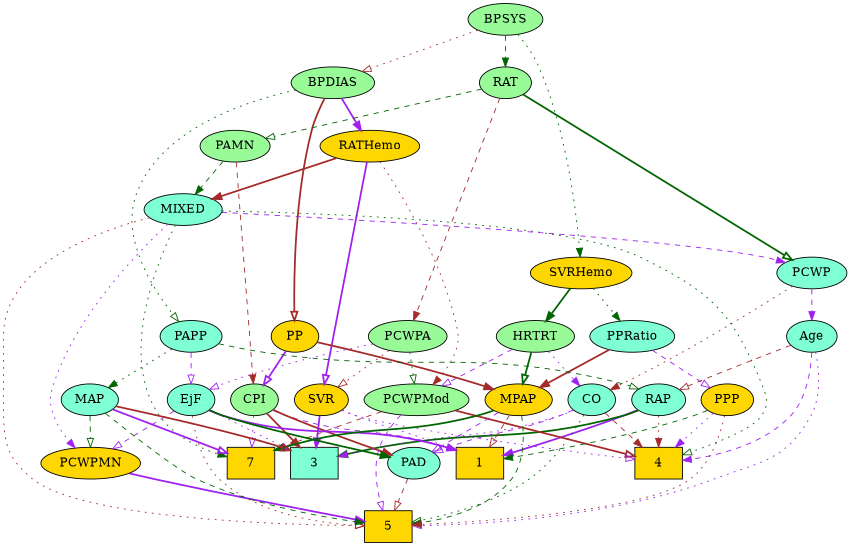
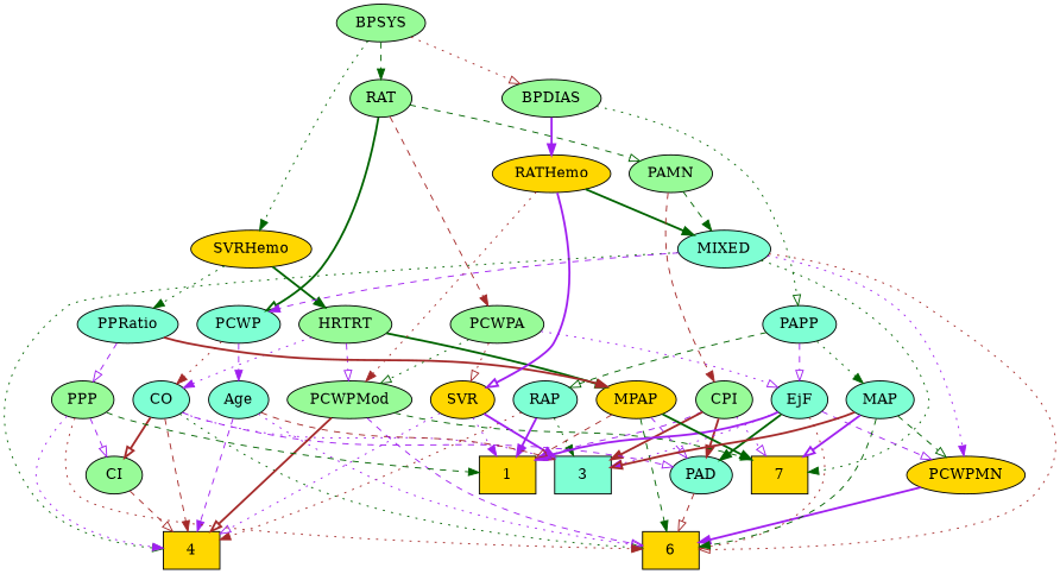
  strict digraph {
    node [fillcolor=aquamarine style=filled]
    edge [arrowhead=normal color=purple style=dashed]
    1 [fillcolor=gold height=0.5 shape=box width=0.75]
    n2 [fillcolor=gold height=0.5 label=7 shape=box width=0.75]
    3 [height=0.5 shape=box width=0.75]
    4 [fillcolor=gold height=0.5 shape=box width=0.75]
-   5 [fillcolor=gold height=0.5 shape=box width=0.75]
+   5 [fillcolor=gold height=0.5 shape=box width=0.75 label=6]
    RAP [height=0.5 width=0.77632]
    BPSYS [fillcolor=palegreen height=0.5 width=1.0471]
    SVRHemo [fillcolor=gold height=0.5 width=1.3902]
    BPDIAS [fillcolor=palegreen height=0.5 width=1.1735]
    RAT [fillcolor=palegreen height=0.5 width=0.75827]
    HRTRT [fillcolor=palegreen height=0.5 width=1.1013]
    PPRatio [height=0.5 width=1.1013]
    RATHemo [fillcolor=gold height=0.5 width=1.3721]
-   PP [fillcolor=gold height=0.5 width=0.75]
    PAPP [height=0.5 width=0.88464]
    PAMN [fillcolor=palegreen height=0.5 width=1.011]
    PCWP [height=0.5 width=0.97491]
    PCWPA [fillcolor=palegreen height=0.5 width=1.1555]
    PAD [height=0.5 width=0.79437]
    MIXED [height=0.5 width=1.1193]
    CPI [fillcolor=palegreen height=0.5 width=0.75]
    PCWPMN [fillcolor=gold height=0.5 width=1.3902]
    CO [height=0.5 width=0.75]
    Age [height=0.5 width=0.75]
+   CI [fillcolor=palegreen height=0.5 width=0.75]
    PCWPMod [fillcolor=palegreen height=0.5 width=1.4443]
    SVR [fillcolor=gold height=0.5 width=0.77632]
    EjF [height=0.5 width=0.75]
    MPAP [fillcolor=gold height=0.5 width=0.97491]
-   PPP [fillcolor=gold height=0.5 width=0.75]
+   PPP [fillcolor=palegreen height=0.5 width=0.75]
    MAP [height=0.5 width=0.84854]
    RAP -> 1 [style=bold]
-   RAP -> 3 [color=darkgreen style=bold]
+   RAP -> 3 [color=darkgreen style=dotted]
    RAP -> 4 [color=brown style=dotted]
    BPSYS -> SVRHemo [color=darkgreen style=dotted]
    BPSYS -> BPDIAS [arrowhead=onormal color=brown style=dotted]
    BPSYS -> RAT [color=darkgreen]
    SVRHemo -> HRTRT [color=darkgreen style=bold]
    SVRHemo -> PPRatio [color=darkgreen style=dotted]
    BPDIAS -> RATHemo [style=bold]
-   BPDIAS -> PP [arrowhead=onormal color=brown style=bold]
    BPDIAS -> PAPP [arrowhead=onormal color=darkgreen style=dotted]
    RAT -> PAMN [arrowhead=onormal color=darkgreen]
    RAT -> PCWP [arrowhead=onormal color=darkgreen style=bold]
    RAT -> PCWPA [color=brown]
    HRTRT -> CO [style=dotted]
    HRTRT -> PCWPMod [arrowhead=onormal]
    HRTRT -> MPAP [arrowhead=onormal color=darkgreen style=bold]
    PPRatio -> MPAP [color=brown style=bold]
    PPRatio -> PPP [arrowhead=onormal]
-   RATHemo -> MIXED [color=brown style=bold]
+   RATHemo -> MIXED [color=darkgreen style=bold]
    RATHemo -> PCWPMod [color=brown style=dotted]
    RATHemo -> SVR [arrowhead=onormal style=bold]
-   PP -> CPI [arrowhead=onormal style=bold]
-   PP -> MPAP [color=brown style=bold]
    PAPP -> RAP [arrowhead=onormal color=darkgreen]
    PAPP -> EjF [arrowhead=onormal]
    PAPP -> MAP [color=darkgreen style=dotted]
    PAMN -> MIXED [color=darkgreen]
    PAMN -> CPI [color=brown]
    PCWP -> CO [color=brown style=dotted]
    PCWP -> Age
    PCWPA -> PCWPMod [arrowhead=onormal color=darkgreen style=dotted]
    PCWPA -> SVR [arrowhead=onormal color=brown style=dotted]
    PCWPA -> EjF [arrowhead=onormal style=dotted]
    PAD -> 5 [arrowhead=onormal color=brown]
    MIXED -> n2 [color=darkgreen style=dotted]
    MIXED -> 4 [arrowhead=onormal color=darkgreen style=dotted]
    MIXED -> 5 [arrowhead=onormal color=brown style=dotted]
    MIXED -> PCWP
    MIXED -> PCWPMN [style=dotted]
    CPI -> 1
    CPI -> n2 [arrowhead=onormal style=dotted]
    CPI -> 3 [color=brown style=bold]
    CPI -> PAD [color=brown style=bold]
    PCWPMN -> 5 [style=bold]
    CO -> 3 [style=dotted]
    CO -> 4 [color=brown]
    CO -> 5 [arrowhead=onormal color=darkgreen style=dotted]
    CO -> PAD [arrowhead=onormal]
-   Age -> RAP [arrowhead=onormal color=brown]
+   CO -> CI [arrowhead=onormal color=brown style=bold]
+   Age -> 3 [arrowhead=onormal color=brown]
    Age -> 4
    Age -> 5 [arrowhead=onormal style=dotted]
-   PCWPMod -> n2 [color=brown]
+   CI -> 4 [arrowhead=onormal color=brown]
+   PCWPMod -> n2 [color=darkgreen]
    PCWPMod -> 4 [arrowhead=onormal color=brown style=bold]
    PCWPMod -> 5 [arrowhead=onormal]
    SVR -> 1 [style=dotted]
    SVR -> 3 [style=bold]
    SVR -> 4 [arrowhead=onormal style=dotted]
    EjF -> 1 [style=bold]
    EjF -> 3 [style=dotted]
    EjF -> 5 [arrowhead=onormal color=brown style=dotted]
    EjF -> PAD [color=darkgreen style=bold]
    EjF -> PCWPMN [arrowhead=onormal]
    MPAP -> 1 [arrowhead=onormal color=brown]
    MPAP -> n2 [color=darkgreen style=bold]
    MPAP -> 5 [color=darkgreen]
    MPAP -> PAD [arrowhead=onormal]
    PPP -> 1 [color=darkgreen]
    PPP -> 4 [style=dotted]
    PPP -> 5 [color=brown style=dotted]
+   PPP -> CI [arrowhead=onormal]
    MAP -> n2 [arrowhead=onormal style=bold]
    MAP -> 3 [arrowhead=onormal color=brown style=bold]
    MAP -> 5 [color=darkgreen]
    MAP -> PCWPMN [arrowhead=onormal color=darkgreen]
  }
